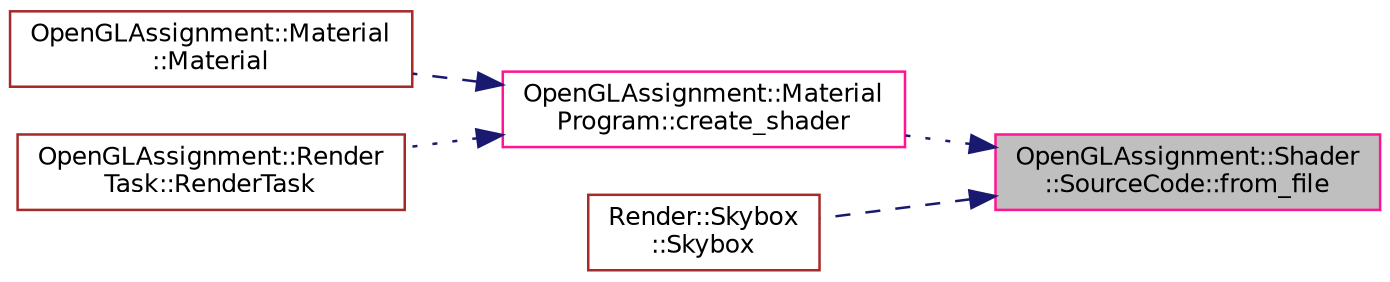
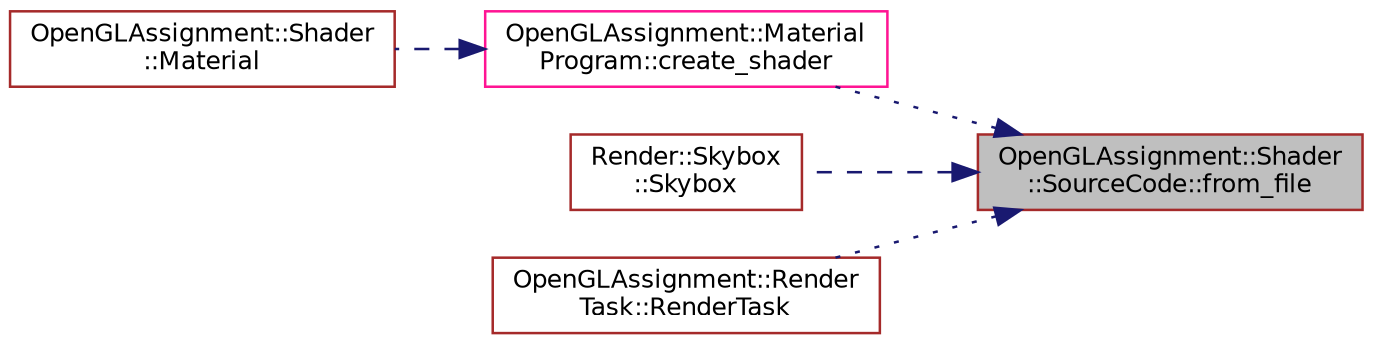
  digraph {
    rankdir=RL
    node [color=brown fillcolor=white fontname=Helvetica fontsize=10 shape=record style=filled]
    edge [color=midnightblue dir=back fontname=Helvetica fontsize=10 labelfontname=Helvetica labelfontsize=10 style=dotted]
-   n1 [color=deeppink fillcolor=grey75 fontcolor=black height=0.2 label="OpenGLAssignment::Shader\l::SourceCode::from_file" width=0.4]
+   n1 [fillcolor=grey75 fontcolor=black height=0.2 label="OpenGLAssignment::Shader\l::SourceCode::from_file" width=0.4]
    n2 [color=deeppink height=0.2 label="OpenGLAssignment::Material\lProgram::create_shader" width=0.4]
    n3 [height=0.2 label="Render::Skybox\l::Skybox" width=0.4]
-   n4 [height=0.2 label="OpenGLAssignment::Material\l::Material" width=0.4]
+   n4 [height=0.2 label="OpenGLAssignment::Shader\l::Material" width=0.4]
    n5 [height=0.2 label="OpenGLAssignment::Render\lTask::RenderTask" width=0.4]
    n1 -> n2
    n1 -> n3 [style=dashed]
    n2 -> n4 [style=dashed]
-   n2 -> n5
+   n1 -> n5
  }
